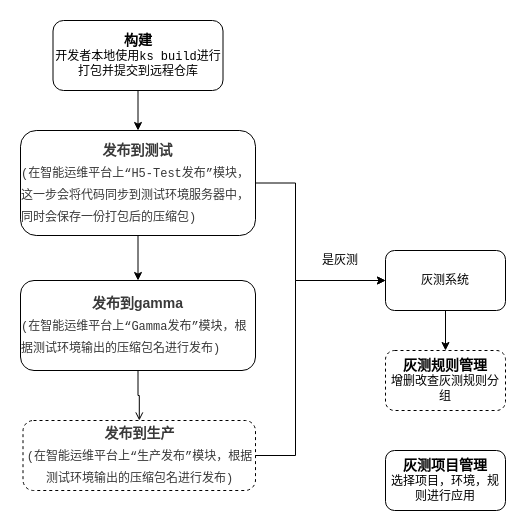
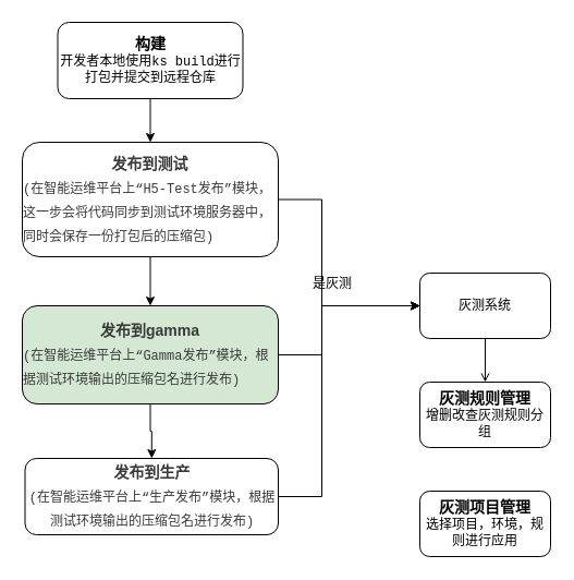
  <mxCell id="0" />
  <mxCell id="1" parent="0" />
  <mxCell id="2" value="" style="edgeStyle=orthogonalEdgeStyle;rounded=0;orthogonalLoop=1;jettySize=auto;html=1;" parent="1" source="3" target="11" edge="1"><mxGeometry relative="1" as="geometry" /></mxCell>
  <mxCell id="3" value="&lt;font style=&quot;font-size: 14px&quot;&gt;&lt;b&gt;构建&lt;br&gt;&lt;/b&gt;&lt;/font&gt;&lt;font face=&quot;Courier New&quot; style=&quot;font-size: 12px&quot;&gt;开发者本地使用ks build进行打包并提交到远程仓库&lt;/font&gt;" style="rounded=1;whiteSpace=wrap;html=1;" parent="1" vertex="1"><mxGeometry x="52.5" y="20" width="170" height="70" as="geometry" /></mxCell>
- <mxCell id="4" value="" style="edgeStyle=orthogonalEdgeStyle;rounded=0;orthogonalLoop=1;jettySize=auto;html=1;endArrow=open;" parent="1" source="6" target="8" edge="1"><mxGeometry relative="1" as="geometry" /></mxCell>
- <mxCell id="6" value="&lt;div style=&quot;line-height: 1.75 ; font-size: 14px&quot;&gt;&lt;span style=&quot;color: rgb(57 , 57 , 57)&quot;&gt;&lt;b&gt;发布到gamma&lt;/b&gt;&lt;/span&gt;&lt;/div&gt;&lt;div style=&quot;text-align: left ; line-height: 1.75&quot;&gt;&lt;span style=&quot;color: rgb(57 , 57 , 57)&quot;&gt;&lt;font style=&quot;font-size: 12px&quot; face=&quot;Courier New&quot;&gt;(在智能运维平台上“Gamma发布”模块，根据测试环境输出的压缩包名进行发布)&lt;/font&gt;&lt;/span&gt;&lt;/div&gt;" style="rounded=1;whiteSpace=wrap;html=1;" parent="1" vertex="1"><mxGeometry x="20" y="280" width="235" height="90" as="geometry" /></mxCell>
+ <mxCell id="4" value="" style="edgeStyle=orthogonalEdgeStyle;rounded=0;orthogonalLoop=1;jettySize=auto;html=1;" parent="1" source="6" target="8" edge="1"><mxGeometry relative="1" as="geometry" /></mxCell>
+ <mxCell id="5" style="edgeStyle=orthogonalEdgeStyle;rounded=0;orthogonalLoop=1;jettySize=auto;html=1;entryX=0;entryY=0.5;entryDx=0;entryDy=0;" edge="1" parent="1" source="6" target="13"><mxGeometry relative="1" as="geometry"><Array as="points"><mxPoint x="295" y="325" /><mxPoint x="295" y="280" /></Array></mxGeometry></mxCell>
+ <mxCell id="6" value="&lt;div style=&quot;line-height: 1.75 ; font-size: 14px&quot;&gt;&lt;span style=&quot;color: rgb(57 , 57 , 57)&quot;&gt;&lt;b&gt;发布到gamma&lt;/b&gt;&lt;/span&gt;&lt;/div&gt;&lt;div style=&quot;text-align: left ; line-height: 1.75&quot;&gt;&lt;span style=&quot;color: rgb(57 , 57 , 57)&quot;&gt;&lt;font style=&quot;font-size: 12px&quot; face=&quot;Courier New&quot;&gt;(在智能运维平台上“Gamma发布”模块，根据测试环境输出的压缩包名进行发布)&lt;/font&gt;&lt;/span&gt;&lt;/div&gt;" style="rounded=1;whiteSpace=wrap;html=1;fillColor=#d5e8d4;" parent="1" vertex="1"><mxGeometry x="20" y="280" width="235" height="90" as="geometry" /></mxCell>
  <mxCell id="7" style="edgeStyle=orthogonalEdgeStyle;rounded=0;orthogonalLoop=1;jettySize=auto;html=1;entryX=0;entryY=0.5;entryDx=0;entryDy=0;" edge="1" parent="1" source="8" target="13"><mxGeometry relative="1" as="geometry"><Array as="points"><mxPoint x="295" y="455" /><mxPoint x="295" y="280" /></Array></mxGeometry></mxCell>
- <mxCell id="8" value="&lt;div style=&quot;line-height: 1.75 ; font-size: 14px&quot;&gt;&lt;span style=&quot;color: rgb(57 , 57 , 57)&quot;&gt;&lt;b&gt;发布到生产&lt;/b&gt;&lt;/span&gt;&lt;/div&gt;&lt;div style=&quot;line-height: 1.75&quot;&gt;&lt;span style=&quot;color: rgb(57 , 57 , 57)&quot;&gt;&lt;font face=&quot;Courier New&quot; style=&quot;font-size: 12px&quot;&gt;(在智能运维平台上“生产发布”模块，根据测试环境输出的压缩包名进行发布)&lt;/font&gt;&lt;/span&gt;&lt;/div&gt;" style="rounded=1;whiteSpace=wrap;html=1;dashed=1;" parent="1" vertex="1"><mxGeometry x="22.5" y="420" width="232.5" height="70" as="geometry" /></mxCell>
+ <mxCell id="8" value="&lt;div style=&quot;line-height: 1.75 ; font-size: 14px&quot;&gt;&lt;span style=&quot;color: rgb(57 , 57 , 57)&quot;&gt;&lt;b&gt;发布到生产&lt;/b&gt;&lt;/span&gt;&lt;/div&gt;&lt;div style=&quot;line-height: 1.75&quot;&gt;&lt;span style=&quot;color: rgb(57 , 57 , 57)&quot;&gt;&lt;font face=&quot;Courier New&quot; style=&quot;font-size: 12px&quot;&gt;(在智能运维平台上“生产发布”模块，根据测试环境输出的压缩包名进行发布)&lt;/font&gt;&lt;/span&gt;&lt;/div&gt;" style="rounded=1;whiteSpace=wrap;html=1;" parent="1" vertex="1"><mxGeometry x="22.5" y="420" width="232.5" height="70" as="geometry" /></mxCell>
  <mxCell id="9" value="" style="edgeStyle=orthogonalEdgeStyle;rounded=0;orthogonalLoop=1;jettySize=auto;html=1;" parent="1" source="11" target="6" edge="1"><mxGeometry relative="1" as="geometry" /></mxCell>
  <mxCell id="10" style="edgeStyle=orthogonalEdgeStyle;rounded=0;orthogonalLoop=1;jettySize=auto;html=1;entryX=0;entryY=0.5;entryDx=0;entryDy=0;" edge="1" parent="1" source="11" target="13"><mxGeometry relative="1" as="geometry"><Array as="points"><mxPoint x="295" y="183" /><mxPoint x="295" y="280" /></Array></mxGeometry></mxCell>
  <mxCell id="11" value="&lt;div style=&quot;line-height: 1.75 ; font-size: 14px&quot;&gt;&lt;span style=&quot;color: rgb(57 , 57 , 57)&quot;&gt;&lt;b&gt;发布到测试&lt;/b&gt;&lt;/span&gt;&lt;/div&gt;&lt;div style=&quot;text-align: left ; line-height: 1.75&quot;&gt;&lt;span style=&quot;color: rgb(57 , 57 , 57)&quot;&gt;&lt;font face=&quot;Courier New&quot; style=&quot;font-size: 12px&quot;&gt;(在智能运维平台上“H5-Test发布”模块，这一步会将代码同步到测试环境服务器中，同时会保存一份打包后的压缩包)&lt;/font&gt;&lt;/span&gt;&lt;/div&gt;" style="rounded=1;whiteSpace=wrap;html=1;" parent="1" vertex="1"><mxGeometry x="20" y="130" width="235" height="105" as="geometry" /></mxCell>
- <mxCell id="12" value="" style="edgeStyle=orthogonalEdgeStyle;rounded=0;orthogonalLoop=1;jettySize=auto;html=1;" edge="1" parent="1" source="13" target="15"><mxGeometry relative="1" as="geometry" /></mxCell>
+ <mxCell id="12" value="" style="edgeStyle=orthogonalEdgeStyle;rounded=0;orthogonalLoop=1;jettySize=auto;html=1;endArrow=open;" edge="1" parent="1" source="13" target="15"><mxGeometry relative="1" as="geometry" /></mxCell>
  <mxCell id="13" value="灰测系统" style="rounded=1;whiteSpace=wrap;html=1;" vertex="1" parent="1"><mxGeometry x="385" y="250" width="120" height="60" as="geometry" /></mxCell>
- <mxCell id="14" value="是灰测" style="text;html=1;strokeColor=none;fillColor=none;align=center;verticalAlign=middle;whiteSpace=wrap;rounded=0;" vertex="1" parent="1"><mxGeometry x="315" y="250" width="50" height="20" as="geometry" /></mxCell>
- <mxCell id="15" value="&lt;font style=&quot;font-size: 14px&quot;&gt;&lt;b&gt;灰测规则管理&lt;/b&gt;&lt;/font&gt;&lt;br&gt;&lt;font face=&quot;Courier New&quot;&gt;增删改查灰测规则分组&lt;/font&gt;" style="rounded=1;whiteSpace=wrap;html=1;dashed=1;" vertex="1" parent="1"><mxGeometry x="385" y="350" width="120" height="60" as="geometry" /></mxCell>
+ <mxCell id="14" value="是灰测" style="text;html=1;strokeColor=none;fillColor=none;align=center;verticalAlign=middle;whiteSpace=wrap;rounded=0;" vertex="1" parent="1"><mxGeometry x="280" y="250" width="50" height="20" as="geometry" /></mxCell>
+ <mxCell id="15" value="&lt;font style=&quot;font-size: 14px&quot;&gt;&lt;b&gt;灰测规则管理&lt;/b&gt;&lt;/font&gt;&lt;br&gt;&lt;font face=&quot;Courier New&quot;&gt;增删改查灰测规则分组&lt;/font&gt;" style="rounded=1;whiteSpace=wrap;html=1;" vertex="1" parent="1"><mxGeometry x="385" y="350" width="120" height="60" as="geometry" /></mxCell>
  <mxCell id="16" value="&lt;font&gt;&lt;span style=&quot;font-weight: bold ; font-size: 14px&quot;&gt;灰测项目管理&lt;/span&gt;&lt;br&gt;&lt;font style=&quot;font-size: 12px&quot; face=&quot;Courier New&quot;&gt;选择项目，环境，规则进行应用&lt;/font&gt;&lt;br&gt;&lt;/font&gt;" style="rounded=1;whiteSpace=wrap;html=1;" vertex="1" parent="1"><mxGeometry x="385" y="450" width="120" height="60" as="geometry" /></mxCell>
